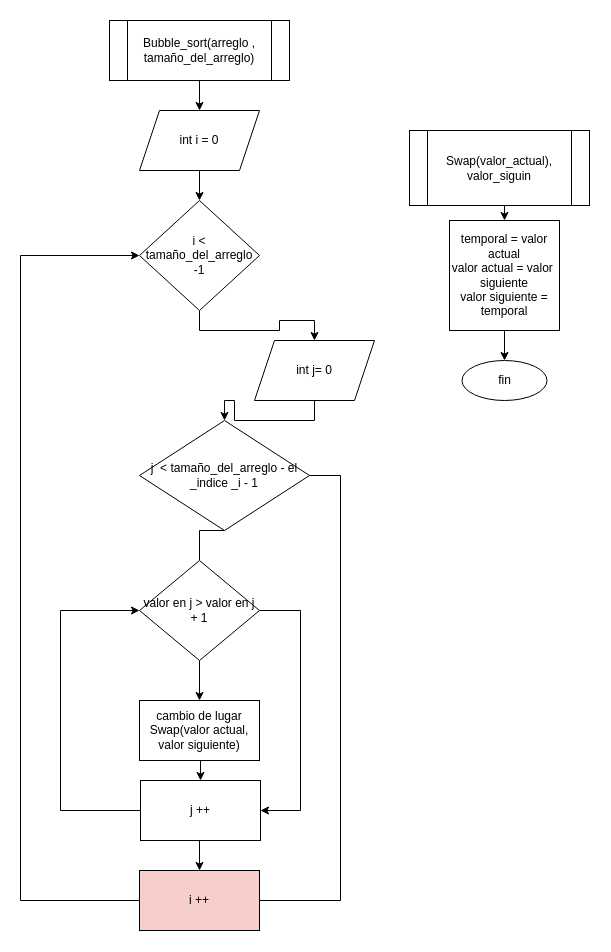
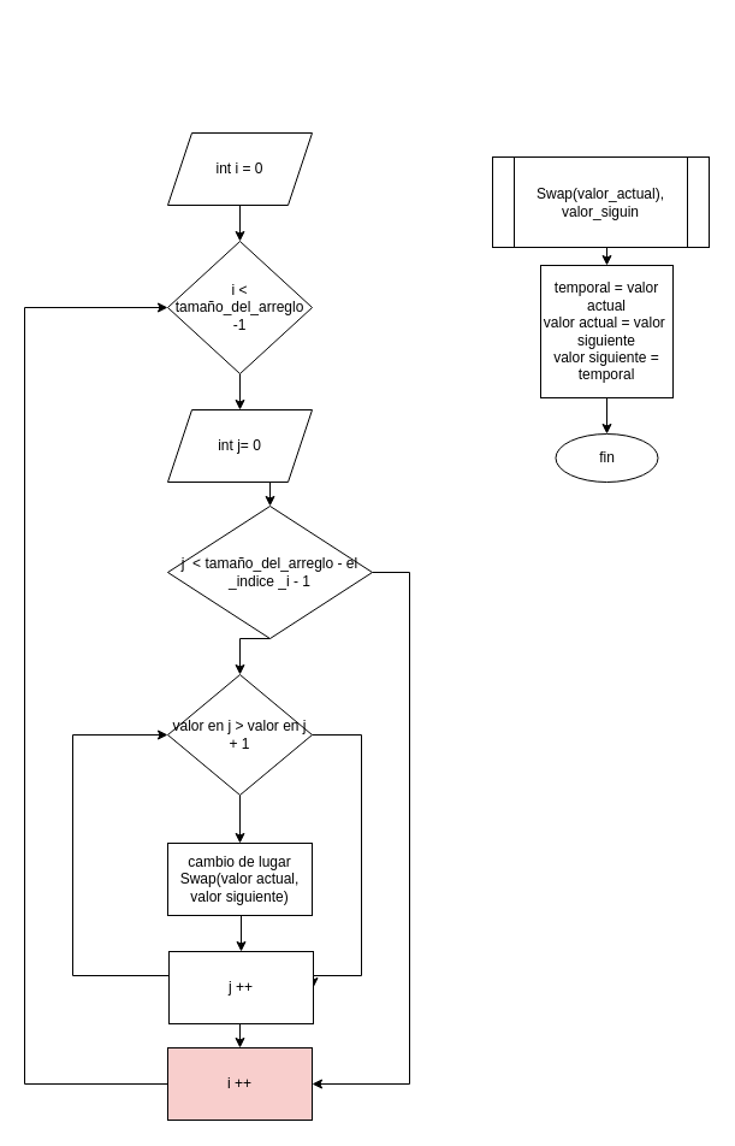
  <mxCell id="0" />
  <mxCell id="1" parent="0" />
- <mxCell id="2" style="edgeStyle=orthogonalEdgeStyle;rounded=0;orthogonalLoop=1;jettySize=auto;html=1;exitX=0.5;exitY=1;exitDx=0;exitDy=0;entryX=0.5;entryY=0;entryDx=0;entryDy=0;" edge="1" parent="1" source="3" target="5"><mxGeometry relative="1" as="geometry" /></mxCell>
- <mxCell id="3" value="Bubble_sort(arreglo , tamaño_del_arreglo)" style="shape=process;whiteSpace=wrap;html=1;backgroundOutline=1;" vertex="1" parent="1"><mxGeometry x="109" y="20" width="180" height="60" as="geometry" /></mxCell>
  <mxCell id="4" style="edgeStyle=orthogonalEdgeStyle;rounded=0;orthogonalLoop=1;jettySize=auto;html=1;exitX=0.5;exitY=1;exitDx=0;exitDy=0;entryX=0.5;entryY=0;entryDx=0;entryDy=0;" edge="1" parent="1" source="5" target="7"><mxGeometry relative="1" as="geometry"><mxPoint x="199" y="190" as="targetPoint" /></mxGeometry></mxCell>
  <mxCell id="5" value="int i = 0" style="shape=parallelogram;perimeter=parallelogramPerimeter;whiteSpace=wrap;html=1;fixedSize=1;" vertex="1" parent="1"><mxGeometry x="139" y="110" width="120" height="60" as="geometry" /></mxCell>
  <mxCell id="6" style="edgeStyle=orthogonalEdgeStyle;rounded=0;orthogonalLoop=1;jettySize=auto;html=1;exitX=0.5;exitY=1;exitDx=0;exitDy=0;entryX=0.5;entryY=0;entryDx=0;entryDy=0;" edge="1" parent="1" source="7" target="9"><mxGeometry relative="1" as="geometry" /></mxCell>
  <mxCell id="7" value="i &amp;lt; tamaño_del_arreglo -1" style="rhombus;whiteSpace=wrap;html=1;" vertex="1" parent="1"><mxGeometry x="139" y="200" width="120" height="110" as="geometry" /></mxCell>
  <mxCell id="8" style="edgeStyle=orthogonalEdgeStyle;rounded=0;orthogonalLoop=1;jettySize=auto;html=1;exitX=0.5;exitY=1;exitDx=0;exitDy=0;entryX=0.5;entryY=0;entryDx=0;entryDy=0;" edge="1" parent="1" source="9" target="14"><mxGeometry relative="1" as="geometry" /></mxCell>
- <mxCell id="9" value="int j= 0" style="shape=parallelogram;perimeter=parallelogramPerimeter;whiteSpace=wrap;html=1;fixedSize=1;" vertex="1" parent="1"><mxGeometry x="254" y="340" width="120" height="60" as="geometry" /></mxCell>
+ <mxCell id="9" value="int j= 0" style="shape=parallelogram;perimeter=parallelogramPerimeter;whiteSpace=wrap;html=1;fixedSize=1;" vertex="1" parent="1"><mxGeometry x="139" y="340" width="120" height="60" as="geometry" /></mxCell>
  <mxCell id="10" style="edgeStyle=orthogonalEdgeStyle;rounded=0;orthogonalLoop=1;jettySize=auto;html=1;exitX=0.5;exitY=1;exitDx=0;exitDy=0;entryX=0.5;entryY=0;entryDx=0;entryDy=0;" edge="1" parent="1" source="11" target="20"><mxGeometry relative="1" as="geometry" /></mxCell>
  <mxCell id="11" value="cambio de lugar&lt;br&gt;Swap(valor actual, valor siguiente)" style="rounded=0;whiteSpace=wrap;html=1;" vertex="1" parent="1"><mxGeometry x="139" y="700" width="120" height="60" as="geometry" /></mxCell>
- <mxCell id="12" style="edgeStyle=orthogonalEdgeStyle;rounded=0;orthogonalLoop=1;jettySize=auto;html=1;exitX=0.5;exitY=1;exitDx=0;exitDy=0;entryX=0.5;entryY=0;entryDx=0;entryDy=0;endArrow=none;" edge="1" parent="1" source="14" target="17"><mxGeometry relative="1" as="geometry" /></mxCell>
- <mxCell id="13" style="edgeStyle=orthogonalEdgeStyle;rounded=0;orthogonalLoop=1;jettySize=auto;html=1;exitX=1;exitY=0.5;exitDx=0;exitDy=0;entryX=1;entryY=0.5;entryDx=0;entryDy=0;endArrow=none;" edge="1" parent="1" source="14" target="22"><mxGeometry relative="1" as="geometry"><mxPoint x="339" y="910" as="targetPoint" /><Array as="points"><mxPoint x="340" y="475" /><mxPoint x="340" y="900" /></Array></mxGeometry></mxCell>
+ <mxCell id="12" style="edgeStyle=orthogonalEdgeStyle;rounded=0;orthogonalLoop=1;jettySize=auto;html=1;exitX=0.5;exitY=1;exitDx=0;exitDy=0;entryX=0.5;entryY=0;entryDx=0;entryDy=0;" edge="1" parent="1" source="14" target="17"><mxGeometry relative="1" as="geometry" /></mxCell>
+ <mxCell id="13" style="edgeStyle=orthogonalEdgeStyle;rounded=0;orthogonalLoop=1;jettySize=auto;html=1;exitX=1;exitY=0.5;exitDx=0;exitDy=0;entryX=1;entryY=0.5;entryDx=0;entryDy=0;" edge="1" parent="1" source="14" target="22"><mxGeometry relative="1" as="geometry"><mxPoint x="339" y="910" as="targetPoint" /><Array as="points"><mxPoint x="340" y="475" /><mxPoint x="340" y="900" /></Array></mxGeometry></mxCell>
  <mxCell id="14" value="j&amp;nbsp; &amp;lt; tamaño_del_arreglo - el _indice _i - 1" style="rhombus;whiteSpace=wrap;html=1;" vertex="1" parent="1"><mxGeometry x="139" y="420" width="170" height="110" as="geometry" /></mxCell>
  <mxCell id="15" style="edgeStyle=orthogonalEdgeStyle;rounded=0;orthogonalLoop=1;jettySize=auto;html=1;exitX=0.5;exitY=1;exitDx=0;exitDy=0;entryX=0.5;entryY=0;entryDx=0;entryDy=0;" edge="1" parent="1" source="17" target="11"><mxGeometry relative="1" as="geometry" /></mxCell>
  <mxCell id="16" style="edgeStyle=orthogonalEdgeStyle;rounded=0;orthogonalLoop=1;jettySize=auto;html=1;entryX=1;entryY=0.5;entryDx=0;entryDy=0;" edge="1" parent="1" source="17" target="20"><mxGeometry relative="1" as="geometry"><mxPoint x="299" y="810" as="targetPoint" /><Array as="points"><mxPoint x="300" y="610" /><mxPoint x="300" y="810" /></Array></mxGeometry></mxCell>
  <mxCell id="17" value="valor en j &amp;gt; valor en j + 1" style="rhombus;whiteSpace=wrap;html=1;" vertex="1" parent="1"><mxGeometry x="139" y="560" width="120" height="100" as="geometry" /></mxCell>
  <mxCell id="18" style="edgeStyle=orthogonalEdgeStyle;rounded=0;orthogonalLoop=1;jettySize=auto;html=1;exitX=0.5;exitY=1;exitDx=0;exitDy=0;entryX=0.5;entryY=0;entryDx=0;entryDy=0;" edge="1" parent="1" source="20" target="22"><mxGeometry relative="1" as="geometry" /></mxCell>
  <mxCell id="19" style="edgeStyle=orthogonalEdgeStyle;rounded=0;orthogonalLoop=1;jettySize=auto;html=1;entryX=0;entryY=0.5;entryDx=0;entryDy=0;" edge="1" parent="1" source="20" target="17"><mxGeometry relative="1" as="geometry"><mxPoint x="59" y="610" as="targetPoint" /><Array as="points"><mxPoint x="60" y="810" /><mxPoint x="60" y="610" /></Array></mxGeometry></mxCell>
- <mxCell id="20" value="j ++" style="rounded=0;whiteSpace=wrap;html=1;" vertex="1" parent="1"><mxGeometry x="140" y="780" width="120" height="60" as="geometry" /></mxCell>
+ <mxCell id="20" value="j ++" style="rounded=0;whiteSpace=wrap;html=1;" vertex="1" parent="1"><mxGeometry x="140" y="790" width="120" height="60" as="geometry" /></mxCell>
  <mxCell id="21" style="edgeStyle=orthogonalEdgeStyle;rounded=0;orthogonalLoop=1;jettySize=auto;html=1;exitX=0;exitY=0.5;exitDx=0;exitDy=0;entryX=0;entryY=0.5;entryDx=0;entryDy=0;" edge="1" parent="1" source="22" target="7"><mxGeometry relative="1" as="geometry"><mxPoint x="19" y="250" as="targetPoint" /><Array as="points"><mxPoint x="20" y="900" /><mxPoint x="20" y="255" /></Array></mxGeometry></mxCell>
  <mxCell id="22" value="i ++" style="rounded=0;whiteSpace=wrap;html=1;fillColor=#f8cecc;" vertex="1" parent="1"><mxGeometry x="139" y="870" width="120" height="60" as="geometry" /></mxCell>
  <mxCell id="23" style="edgeStyle=orthogonalEdgeStyle;rounded=0;orthogonalLoop=1;jettySize=auto;html=1;exitX=0.5;exitY=1;exitDx=0;exitDy=0;entryX=0.5;entryY=0;entryDx=0;entryDy=0;" edge="1" parent="1" source="24" target="26"><mxGeometry relative="1" as="geometry" /></mxCell>
  <mxCell id="24" value="Swap(valor_actual), valor_siguin" style="shape=process;whiteSpace=wrap;html=1;backgroundOutline=1;" vertex="1" parent="1"><mxGeometry x="409" y="130" width="180" height="75" as="geometry" /></mxCell>
  <mxCell id="25" style="edgeStyle=orthogonalEdgeStyle;rounded=0;orthogonalLoop=1;jettySize=auto;html=1;exitX=0.5;exitY=1;exitDx=0;exitDy=0;entryX=0.5;entryY=0;entryDx=0;entryDy=0;" edge="1" parent="1" source="26" target="27"><mxGeometry relative="1" as="geometry" /></mxCell>
  <mxCell id="26" value="temporal = valor actual&lt;br&gt;valor actual = valor&amp;nbsp; siguiente&lt;br&gt;valor siguiente = temporal" style="whiteSpace=wrap;html=1;aspect=fixed;" vertex="1" parent="1"><mxGeometry x="449" y="220" width="110" height="110" as="geometry" /></mxCell>
  <mxCell id="27" value="fin" style="ellipse;whiteSpace=wrap;html=1;" vertex="1" parent="1"><mxGeometry x="461.5" y="360" width="85" height="40" as="geometry" /></mxCell>
